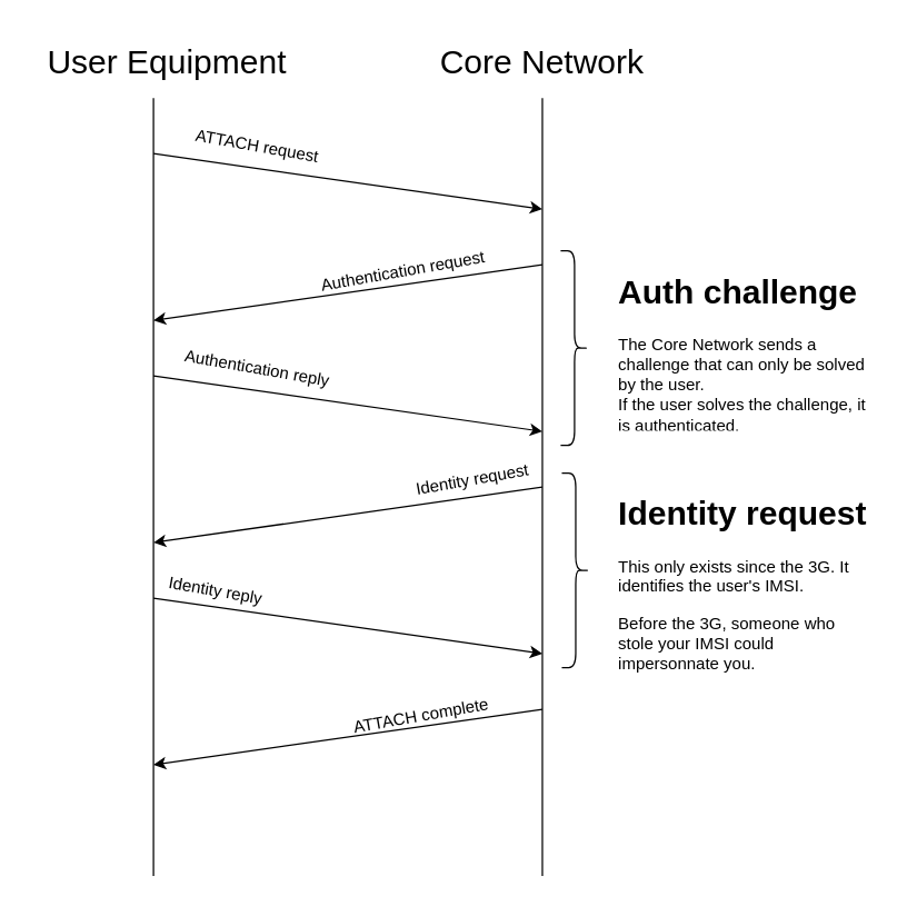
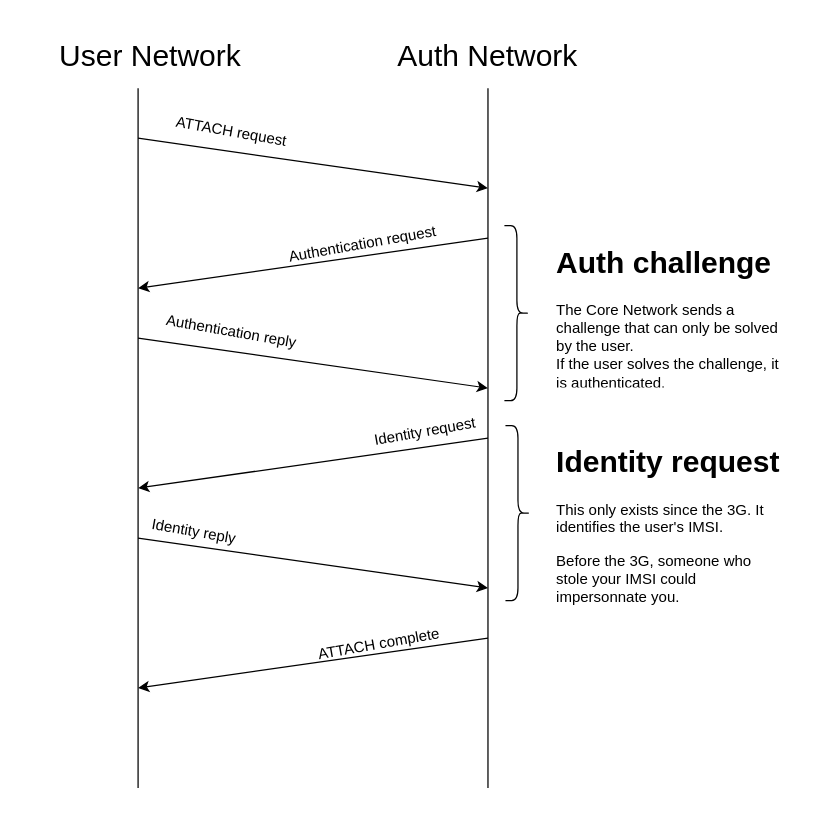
  <mxCell id="0" />
  <mxCell id="1" parent="0" />
  <mxCell id="2" value="" style="endArrow=none;html=1;rounded=0;" edge="1" parent="1"><mxGeometry width="50" height="50" relative="1" as="geometry"><mxPoint x="110" y="630" as="sourcePoint" /><mxPoint x="110" y="70" as="targetPoint" /></mxGeometry></mxCell>
  <mxCell id="3" value="" style="endArrow=none;html=1;rounded=0;" edge="1" parent="1"><mxGeometry width="50" height="50" relative="1" as="geometry"><mxPoint x="390" y="630" as="sourcePoint" /><mxPoint x="390" y="70" as="targetPoint" /></mxGeometry></mxCell>
- <mxCell id="4" value="&lt;font style=&quot;font-size: 24px;&quot;&gt;User Equipment&lt;/font&gt;" style="text;html=1;strokeColor=none;fillColor=none;align=center;verticalAlign=middle;whiteSpace=wrap;rounded=0;" vertex="1" parent="1"><mxGeometry x="20" y="20" width="200" height="50" as="geometry" /></mxCell>
- <mxCell id="5" value="&lt;font style=&quot;font-size: 24px;&quot;&gt;Core Network&lt;/font&gt;" style="text;html=1;strokeColor=none;fillColor=none;align=center;verticalAlign=middle;whiteSpace=wrap;rounded=0;" vertex="1" parent="1"><mxGeometry x="290" y="20" width="200" height="50" as="geometry" /></mxCell>
+ <mxCell id="4" value="&lt;font style=&quot;font-size: 24px;&quot;&gt;User Network&lt;/font&gt;" style="text;html=1;strokeColor=none;fillColor=none;align=center;verticalAlign=middle;whiteSpace=wrap;rounded=0;" vertex="1" parent="1"><mxGeometry x="20" y="20" width="200" height="50" as="geometry" /></mxCell>
+ <mxCell id="5" value="&lt;font style=&quot;font-size: 24px;&quot;&gt;Auth Network&lt;/font&gt;" style="text;html=1;strokeColor=none;fillColor=none;align=center;verticalAlign=middle;whiteSpace=wrap;rounded=0;" vertex="1" parent="1"><mxGeometry x="290" y="20" width="200" height="50" as="geometry" /></mxCell>
  <mxCell id="6" value="" style="endArrow=classic;html=1;rounded=0;" edge="1" parent="1"><mxGeometry width="50" height="50" relative="1" as="geometry"><mxPoint x="110" y="110" as="sourcePoint" /><mxPoint x="390" y="150" as="targetPoint" /></mxGeometry></mxCell>
  <mxCell id="7" value="" style="endArrow=classic;html=1;rounded=0;" edge="1" parent="1"><mxGeometry width="50" height="50" relative="1" as="geometry"><mxPoint x="390" y="190" as="sourcePoint" /><mxPoint x="110" y="230" as="targetPoint" /></mxGeometry></mxCell>
  <mxCell id="8" value="" style="endArrow=classic;html=1;rounded=0;" edge="1" parent="1"><mxGeometry width="50" height="50" relative="1" as="geometry"><mxPoint x="390" y="350" as="sourcePoint" /><mxPoint x="110" y="390" as="targetPoint" /></mxGeometry></mxCell>
  <mxCell id="9" value="" style="endArrow=classic;html=1;rounded=0;" edge="1" parent="1"><mxGeometry width="50" height="50" relative="1" as="geometry"><mxPoint x="110" y="270" as="sourcePoint" /><mxPoint x="390" y="310" as="targetPoint" /></mxGeometry></mxCell>
  <mxCell id="10" value="ATTACH request" style="text;html=1;strokeColor=none;fillColor=none;align=center;verticalAlign=middle;whiteSpace=wrap;rounded=0;rotation=10;" vertex="1" parent="1"><mxGeometry x="110" y="90" width="150" height="30" as="geometry" /></mxCell>
  <mxCell id="11" value="Authentication request" style="text;html=1;strokeColor=none;fillColor=none;align=center;verticalAlign=middle;whiteSpace=wrap;rounded=0;rotation=-10;" vertex="1" parent="1"><mxGeometry x="189.85" y="180" width="200.15" height="30" as="geometry" /></mxCell>
  <mxCell id="12" value="Authentication reply" style="text;html=1;strokeColor=none;fillColor=none;align=center;verticalAlign=middle;whiteSpace=wrap;rounded=0;rotation=10;" vertex="1" parent="1"><mxGeometry x="110" y="250" width="150" height="30" as="geometry" /></mxCell>
  <mxCell id="13" value="Identity request" style="text;html=1;strokeColor=none;fillColor=none;align=center;verticalAlign=middle;whiteSpace=wrap;rounded=0;rotation=-10;" vertex="1" parent="1"><mxGeometry x="240" y="330" width="200.15" height="30" as="geometry" /></mxCell>
  <mxCell id="14" value="" style="endArrow=classic;html=1;rounded=0;" edge="1" parent="1"><mxGeometry width="50" height="50" relative="1" as="geometry"><mxPoint x="110" y="430" as="sourcePoint" /><mxPoint x="390" y="470" as="targetPoint" /></mxGeometry></mxCell>
  <mxCell id="15" value="" style="endArrow=classic;html=1;rounded=0;" edge="1" parent="1"><mxGeometry width="50" height="50" relative="1" as="geometry"><mxPoint x="390" y="510" as="sourcePoint" /><mxPoint x="110" y="550" as="targetPoint" /></mxGeometry></mxCell>
  <mxCell id="16" value="Identity reply" style="text;html=1;strokeColor=none;fillColor=none;align=center;verticalAlign=middle;whiteSpace=wrap;rounded=0;rotation=10;" vertex="1" parent="1"><mxGeometry x="50" y="410" width="210" height="30" as="geometry" /></mxCell>
  <mxCell id="17" value="ATTACH complete" style="text;html=1;strokeColor=none;fillColor=none;align=center;verticalAlign=middle;whiteSpace=wrap;rounded=0;rotation=-10;" vertex="1" parent="1"><mxGeometry x="203" y="500" width="200.15" height="30" as="geometry" /></mxCell>
  <mxCell id="18" value="&lt;h1&gt;Auth challenge&lt;/h1&gt;&lt;p&gt;The Core Network sends a challenge that can only be solved by the user.&lt;br&gt;&lt;span style=&quot;background-color: initial;&quot;&gt;If the user solves the challenge, it is authenticated.&amp;nbsp;&lt;/span&gt;&lt;/p&gt;" style="text;html=1;strokeColor=none;fillColor=none;spacing=5;spacingTop=-20;whiteSpace=wrap;overflow=hidden;rounded=0;" vertex="1" parent="1"><mxGeometry x="440.15" y="190" width="190" height="120" as="geometry" /></mxCell>
  <mxCell id="19" value="" style="shape=curlyBracket;whiteSpace=wrap;html=1;rounded=1;flipH=1;labelPosition=right;verticalLabelPosition=middle;align=left;verticalAlign=middle;" vertex="1" parent="1"><mxGeometry x="403.15" y="180" width="20" height="140" as="geometry" /></mxCell>
  <mxCell id="20" value="" style="shape=curlyBracket;whiteSpace=wrap;html=1;rounded=1;flipH=1;labelPosition=right;verticalLabelPosition=middle;align=left;verticalAlign=middle;" vertex="1" parent="1"><mxGeometry x="404" y="340" width="20" height="140" as="geometry" /></mxCell>
  <mxCell id="21" value="&lt;h1&gt;Identity request&lt;/h1&gt;&lt;p&gt;This only exists since the 3G. It identifies the user's IMSI.&lt;/p&gt;&lt;p&gt;Before the 3G, someone who stole your IMSI could impersonnate you.&lt;/p&gt;" style="text;html=1;strokeColor=none;fillColor=none;spacing=5;spacingTop=-20;whiteSpace=wrap;overflow=hidden;rounded=0;" vertex="1" parent="1"><mxGeometry x="440.15" y="350" width="190" height="140" as="geometry" /></mxCell>
